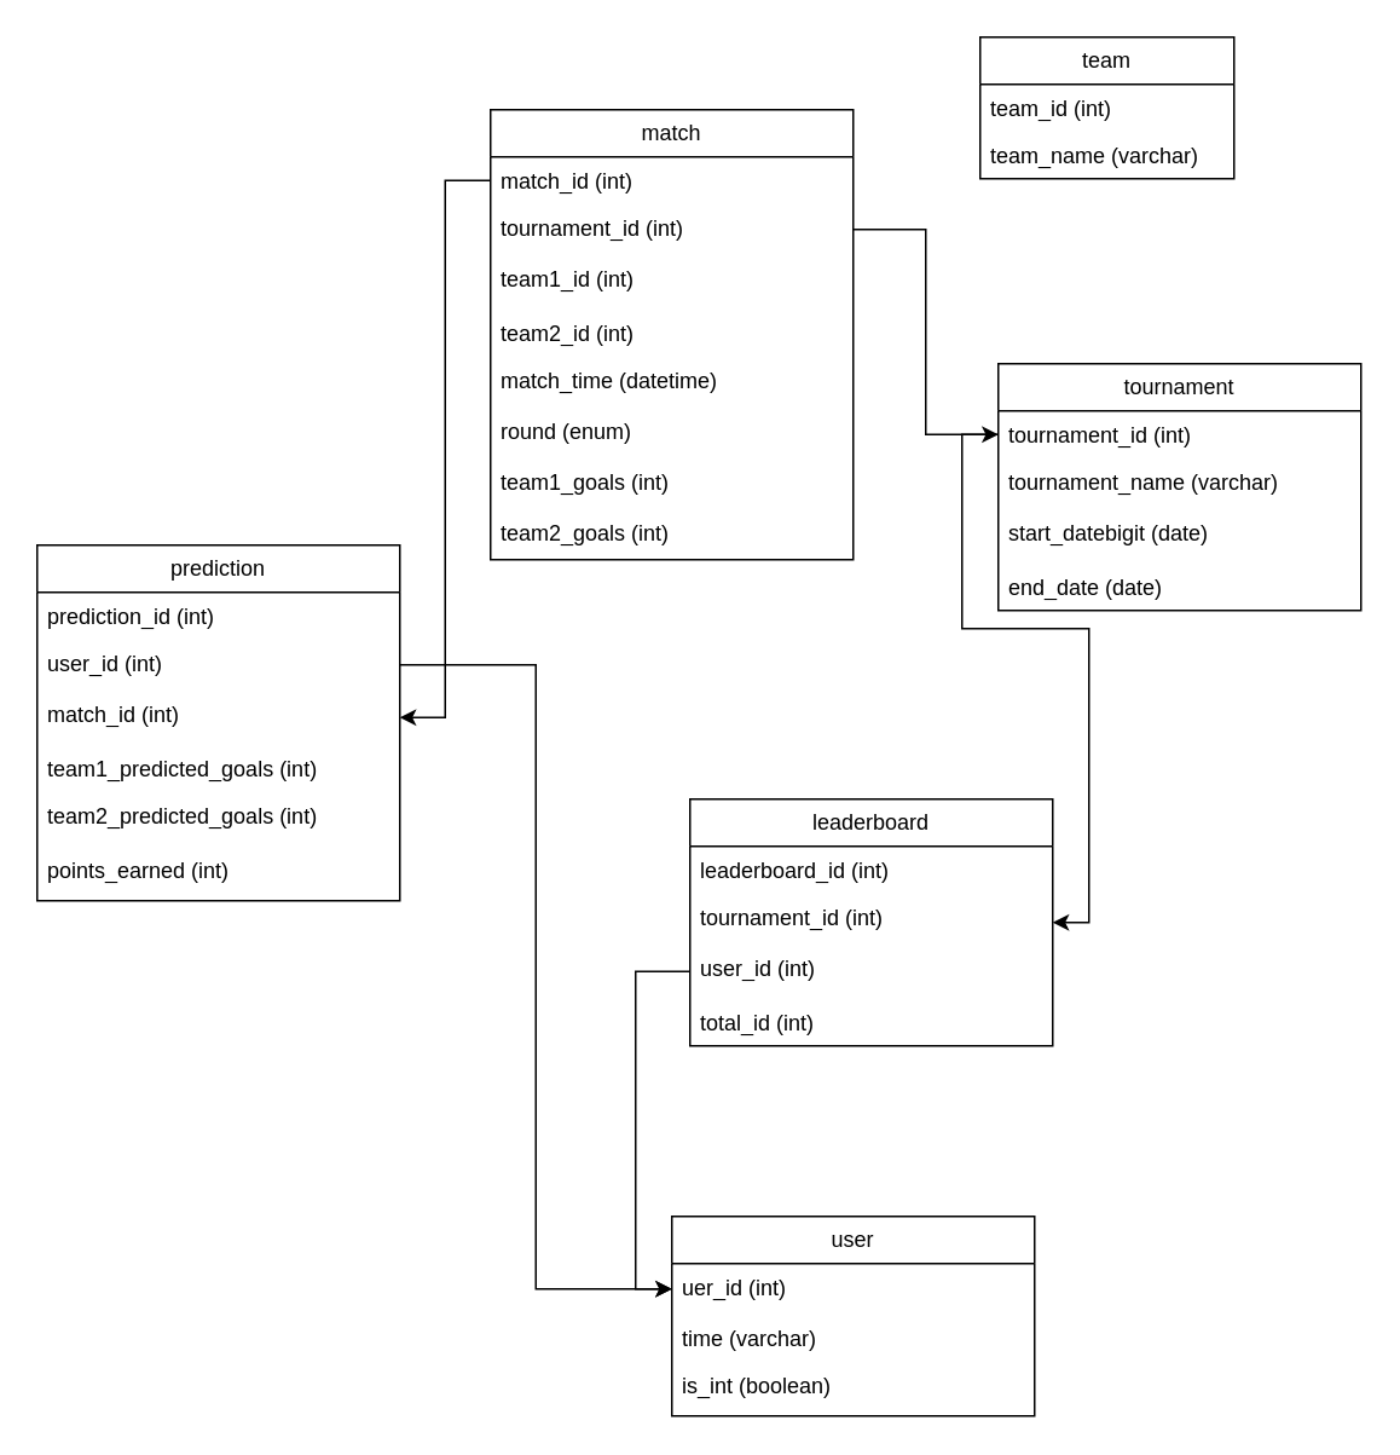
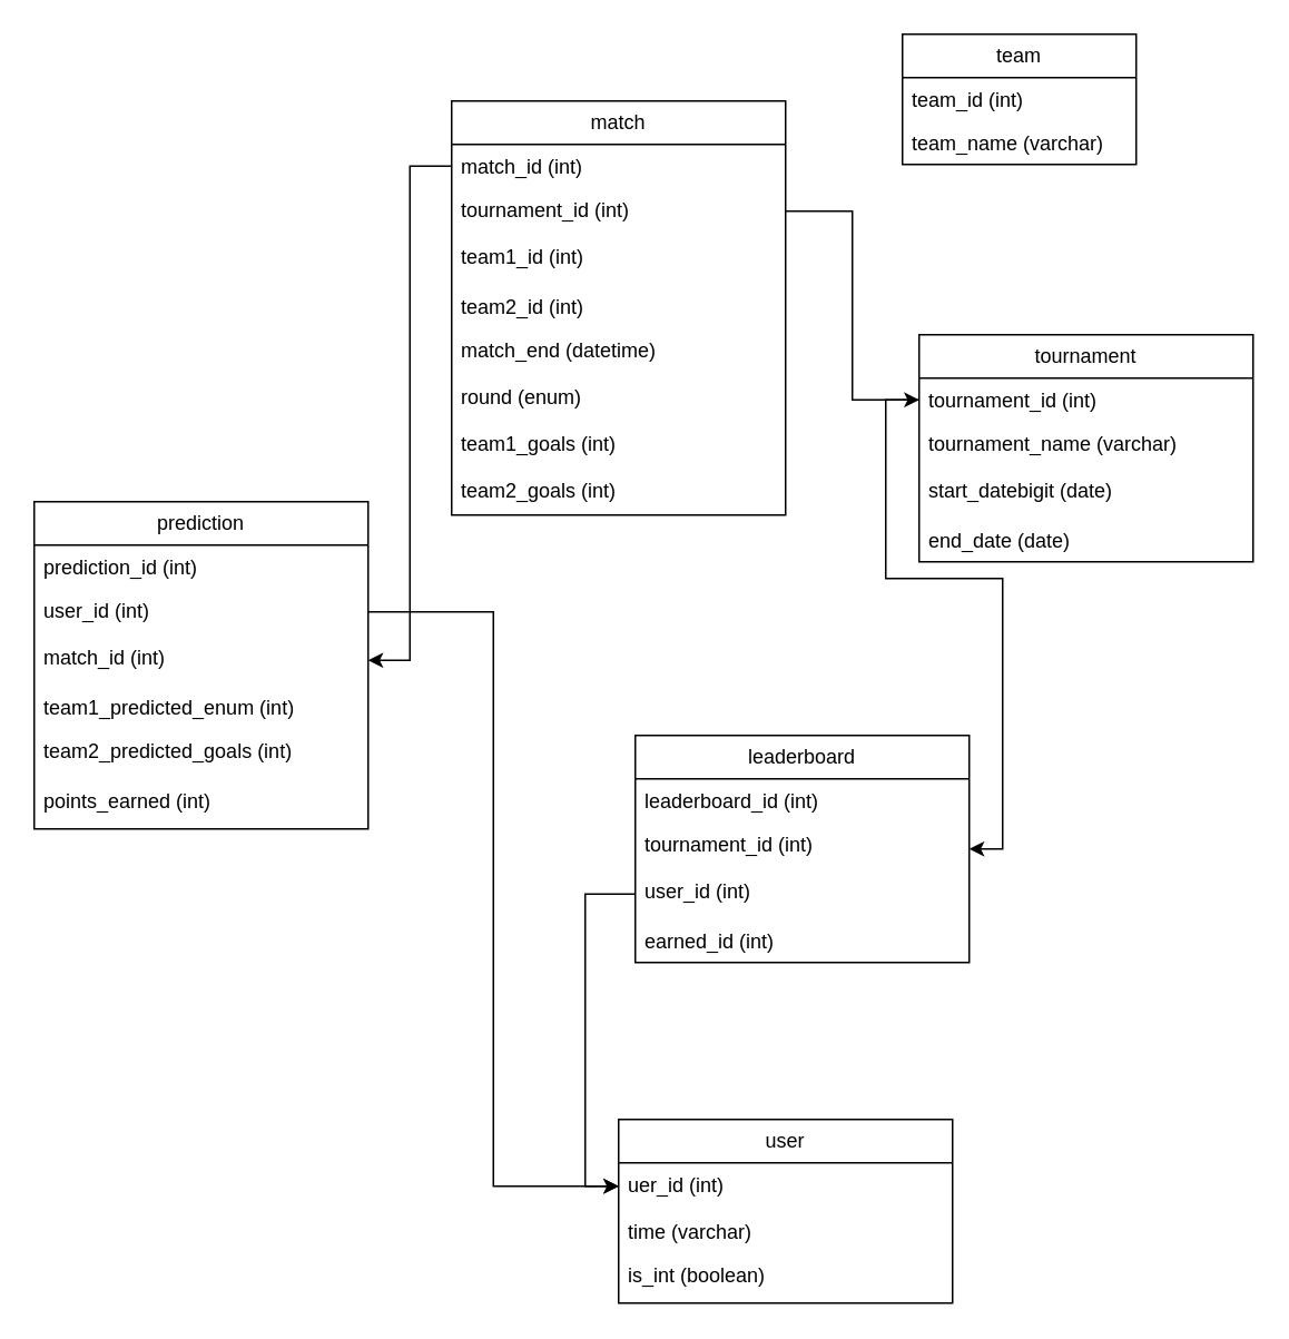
  <mxCell id="0" />
  <mxCell id="1" parent="0" />
  <mxCell id="2" value="team" style="swimlane;fontStyle=0;childLayout=stackLayout;horizontal=1;startSize=26;fillColor=none;horizontalStack=0;resizeParent=1;resizeParentMax=0;resizeLast=0;collapsible=1;marginBottom=0;whiteSpace=wrap;html=1;" parent="1" vertex="1"><mxGeometry x="540" y="20" width="140" height="78" as="geometry" /></mxCell>
  <mxCell id="3" value="team_id (int)" style="text;strokeColor=none;fillColor=none;align=left;verticalAlign=top;spacingLeft=4;spacingRight=4;overflow=hidden;rotatable=0;points=[[0,0.5],[1,0.5]];portConstraint=eastwest;whiteSpace=wrap;html=1;" parent="2" vertex="1"><mxGeometry y="26" width="140" height="26" as="geometry" /></mxCell>
  <mxCell id="4" value="team_name (varchar&lt;span style=&quot;background-color: initial;&quot;&gt;)&lt;/span&gt;" style="text;strokeColor=none;fillColor=none;align=left;verticalAlign=top;spacingLeft=4;spacingRight=4;overflow=hidden;rotatable=0;points=[[0,0.5],[1,0.5]];portConstraint=eastwest;whiteSpace=wrap;html=1;" parent="2" vertex="1"><mxGeometry y="52" width="140" height="26" as="geometry" /></mxCell>
  <mxCell id="5" value="tournament" style="swimlane;fontStyle=0;childLayout=stackLayout;horizontal=1;startSize=26;fillColor=none;horizontalStack=0;resizeParent=1;resizeParentMax=0;resizeLast=0;collapsible=1;marginBottom=0;whiteSpace=wrap;html=1;" parent="1" vertex="1"><mxGeometry x="550" y="200" width="200" height="136" as="geometry" /></mxCell>
  <mxCell id="6" value="tournament_id (int)" style="text;strokeColor=none;fillColor=none;align=left;verticalAlign=top;spacingLeft=4;spacingRight=4;overflow=hidden;rotatable=0;points=[[0,0.5],[1,0.5]];portConstraint=eastwest;whiteSpace=wrap;html=1;" parent="5" vertex="1"><mxGeometry y="26" width="200" height="26" as="geometry" /></mxCell>
  <mxCell id="7" value="tournament_name (varchar)" style="text;strokeColor=none;fillColor=none;align=left;verticalAlign=top;spacingLeft=4;spacingRight=4;overflow=hidden;rotatable=0;points=[[0,0.5],[1,0.5]];portConstraint=eastwest;whiteSpace=wrap;html=1;" parent="5" vertex="1"><mxGeometry y="52" width="200" height="28" as="geometry" /></mxCell>
  <mxCell id="8" value="start_datebigit (date)" style="text;strokeColor=none;fillColor=none;align=left;verticalAlign=top;spacingLeft=4;spacingRight=4;overflow=hidden;rotatable=0;points=[[0,0.5],[1,0.5]];portConstraint=eastwest;whiteSpace=wrap;html=1;" parent="5" vertex="1"><mxGeometry y="80" width="200" height="30" as="geometry" /></mxCell>
  <mxCell id="9" value="end_date (date)" style="text;strokeColor=none;fillColor=none;align=left;verticalAlign=top;spacingLeft=4;spacingRight=4;overflow=hidden;rotatable=0;points=[[0,0.5],[1,0.5]];portConstraint=eastwest;whiteSpace=wrap;html=1;" parent="5" vertex="1"><mxGeometry y="110" width="200" height="26" as="geometry" /></mxCell>
  <mxCell id="10" value="user" style="swimlane;fontStyle=0;childLayout=stackLayout;horizontal=1;startSize=26;fillColor=none;horizontalStack=0;resizeParent=1;resizeParentMax=0;resizeLast=0;collapsible=1;marginBottom=0;whiteSpace=wrap;html=1;" parent="1" vertex="1"><mxGeometry x="370" y="670" width="200" height="110" as="geometry" /></mxCell>
  <mxCell id="11" value="uer_id (int)" style="text;strokeColor=none;fillColor=none;align=left;verticalAlign=top;spacingLeft=4;spacingRight=4;overflow=hidden;rotatable=0;points=[[0,0.5],[1,0.5]];portConstraint=eastwest;whiteSpace=wrap;html=1;" parent="10" vertex="1"><mxGeometry y="26" width="200" height="28" as="geometry" /></mxCell>
  <mxCell id="12" value="time (varchar)" style="text;strokeColor=none;fillColor=none;align=left;verticalAlign=top;spacingLeft=4;spacingRight=4;overflow=hidden;rotatable=0;points=[[0,0.5],[1,0.5]];portConstraint=eastwest;whiteSpace=wrap;html=1;" parent="10" vertex="1"><mxGeometry y="54" width="200" height="26" as="geometry" /></mxCell>
  <mxCell id="13" value="is_int (boolean)" style="text;strokeColor=none;fillColor=none;align=left;verticalAlign=top;spacingLeft=4;spacingRight=4;overflow=hidden;rotatable=0;points=[[0,0.5],[1,0.5]];portConstraint=eastwest;whiteSpace=wrap;html=1;" parent="10" vertex="1"><mxGeometry y="80" width="200" height="30" as="geometry" /></mxCell>
  <mxCell id="14" value="prediction" style="swimlane;fontStyle=0;childLayout=stackLayout;horizontal=1;startSize=26;fillColor=none;horizontalStack=0;resizeParent=1;resizeParentMax=0;resizeLast=0;collapsible=1;marginBottom=0;whiteSpace=wrap;html=1;" parent="1" vertex="1"><mxGeometry x="20" y="300" width="200" height="196" as="geometry" /></mxCell>
  <mxCell id="15" value="prediction_id (int)" style="text;strokeColor=none;fillColor=none;align=left;verticalAlign=top;spacingLeft=4;spacingRight=4;overflow=hidden;rotatable=0;points=[[0,0.5],[1,0.5]];portConstraint=eastwest;whiteSpace=wrap;html=1;" parent="14" vertex="1"><mxGeometry y="26" width="200" height="26" as="geometry" /></mxCell>
  <mxCell id="16" value="user_id (int)" style="text;strokeColor=none;fillColor=none;align=left;verticalAlign=top;spacingLeft=4;spacingRight=4;overflow=hidden;rotatable=0;points=[[0,0.5],[1,0.5]];portConstraint=eastwest;whiteSpace=wrap;html=1;" parent="14" vertex="1"><mxGeometry y="52" width="200" height="28" as="geometry" /></mxCell>
  <mxCell id="17" value="match_id (int)" style="text;strokeColor=none;fillColor=none;align=left;verticalAlign=top;spacingLeft=4;spacingRight=4;overflow=hidden;rotatable=0;points=[[0,0.5],[1,0.5]];portConstraint=eastwest;whiteSpace=wrap;html=1;" parent="14" vertex="1"><mxGeometry y="80" width="200" height="30" as="geometry" /></mxCell>
- <mxCell id="18" value="team1_predicted_goals (int)" style="text;strokeColor=none;fillColor=none;align=left;verticalAlign=top;spacingLeft=4;spacingRight=4;overflow=hidden;rotatable=0;points=[[0,0.5],[1,0.5]];portConstraint=eastwest;whiteSpace=wrap;html=1;" parent="14" vertex="1"><mxGeometry y="110" width="200" height="26" as="geometry" /></mxCell>
+ <mxCell id="18" value="team1_predicted_enum (int)" style="text;strokeColor=none;fillColor=none;align=left;verticalAlign=top;spacingLeft=4;spacingRight=4;overflow=hidden;rotatable=0;points=[[0,0.5],[1,0.5]];portConstraint=eastwest;whiteSpace=wrap;html=1;" parent="14" vertex="1"><mxGeometry y="110" width="200" height="26" as="geometry" /></mxCell>
  <mxCell id="19" value="team2_predicted_goals (int)" style="text;strokeColor=none;fillColor=none;align=left;verticalAlign=top;spacingLeft=4;spacingRight=4;overflow=hidden;rotatable=0;points=[[0,0.5],[1,0.5]];portConstraint=eastwest;whiteSpace=wrap;html=1;" parent="14" vertex="1"><mxGeometry y="136" width="200" height="30" as="geometry" /></mxCell>
  <mxCell id="20" value="points_earned (int)" style="text;strokeColor=none;fillColor=none;align=left;verticalAlign=top;spacingLeft=4;spacingRight=4;overflow=hidden;rotatable=0;points=[[0,0.5],[1,0.5]];portConstraint=eastwest;whiteSpace=wrap;html=1;" parent="14" vertex="1"><mxGeometry y="166" width="200" height="30" as="geometry" /></mxCell>
  <mxCell id="21" value="leaderboard" style="swimlane;fontStyle=0;childLayout=stackLayout;horizontal=1;startSize=26;fillColor=none;horizontalStack=0;resizeParent=1;resizeParentMax=0;resizeLast=0;collapsible=1;marginBottom=0;whiteSpace=wrap;html=1;" parent="1" vertex="1"><mxGeometry x="380" y="440" width="200" height="136" as="geometry" /></mxCell>
  <mxCell id="22" value="leaderboard_id (int)" style="text;strokeColor=none;fillColor=none;align=left;verticalAlign=top;spacingLeft=4;spacingRight=4;overflow=hidden;rotatable=0;points=[[0,0.5],[1,0.5]];portConstraint=eastwest;whiteSpace=wrap;html=1;" parent="21" vertex="1"><mxGeometry y="26" width="200" height="26" as="geometry" /></mxCell>
  <mxCell id="23" value="tournament_id (int)" style="text;strokeColor=none;fillColor=none;align=left;verticalAlign=top;spacingLeft=4;spacingRight=4;overflow=hidden;rotatable=0;points=[[0,0.5],[1,0.5]];portConstraint=eastwest;whiteSpace=wrap;html=1;" parent="21" vertex="1"><mxGeometry y="52" width="200" height="28" as="geometry" /></mxCell>
  <mxCell id="24" value="user_id (int)" style="text;strokeColor=none;fillColor=none;align=left;verticalAlign=top;spacingLeft=4;spacingRight=4;overflow=hidden;rotatable=0;points=[[0,0.5],[1,0.5]];portConstraint=eastwest;whiteSpace=wrap;html=1;" parent="21" vertex="1"><mxGeometry y="80" width="200" height="30" as="geometry" /></mxCell>
- <mxCell id="25" value="total_id (int)" style="text;strokeColor=none;fillColor=none;align=left;verticalAlign=top;spacingLeft=4;spacingRight=4;overflow=hidden;rotatable=0;points=[[0,0.5],[1,0.5]];portConstraint=eastwest;whiteSpace=wrap;html=1;" parent="21" vertex="1"><mxGeometry y="110" width="200" height="26" as="geometry" /></mxCell>
+ <mxCell id="25" value="earned_id (int)" style="text;strokeColor=none;fillColor=none;align=left;verticalAlign=top;spacingLeft=4;spacingRight=4;overflow=hidden;rotatable=0;points=[[0,0.5],[1,0.5]];portConstraint=eastwest;whiteSpace=wrap;html=1;" parent="21" vertex="1"><mxGeometry y="110" width="200" height="26" as="geometry" /></mxCell>
  <mxCell id="26" value="match" style="swimlane;fontStyle=0;childLayout=stackLayout;horizontal=1;startSize=26;fillColor=none;horizontalStack=0;resizeParent=1;resizeParentMax=0;resizeLast=0;collapsible=1;marginBottom=0;whiteSpace=wrap;html=1;" parent="1" vertex="1"><mxGeometry x="270" y="60" width="200" height="248" as="geometry" /></mxCell>
  <mxCell id="27" value="match_id (int)" style="text;strokeColor=none;fillColor=none;align=left;verticalAlign=top;spacingLeft=4;spacingRight=4;overflow=hidden;rotatable=0;points=[[0,0.5],[1,0.5]];portConstraint=eastwest;whiteSpace=wrap;html=1;" parent="26" vertex="1"><mxGeometry y="26" width="200" height="26" as="geometry" /></mxCell>
  <mxCell id="28" value="tournament_id (int)" style="text;strokeColor=none;fillColor=none;align=left;verticalAlign=top;spacingLeft=4;spacingRight=4;overflow=hidden;rotatable=0;points=[[0,0.5],[1,0.5]];portConstraint=eastwest;whiteSpace=wrap;html=1;" parent="26" vertex="1"><mxGeometry y="52" width="200" height="28" as="geometry" /></mxCell>
  <mxCell id="29" value="team1_id (int)" style="text;strokeColor=none;fillColor=none;align=left;verticalAlign=top;spacingLeft=4;spacingRight=4;overflow=hidden;rotatable=0;points=[[0,0.5],[1,0.5]];portConstraint=eastwest;whiteSpace=wrap;html=1;" parent="26" vertex="1"><mxGeometry y="80" width="200" height="30" as="geometry" /></mxCell>
  <mxCell id="30" value="team2_id (int)" style="text;strokeColor=none;fillColor=none;align=left;verticalAlign=top;spacingLeft=4;spacingRight=4;overflow=hidden;rotatable=0;points=[[0,0.5],[1,0.5]];portConstraint=eastwest;whiteSpace=wrap;html=1;" parent="26" vertex="1"><mxGeometry y="110" width="200" height="26" as="geometry" /></mxCell>
- <mxCell id="31" value="match_time (datetime)" style="text;strokeColor=none;fillColor=none;align=left;verticalAlign=top;spacingLeft=4;spacingRight=4;overflow=hidden;rotatable=0;points=[[0,0.5],[1,0.5]];portConstraint=eastwest;whiteSpace=wrap;html=1;" parent="26" vertex="1"><mxGeometry y="136" width="200" height="28" as="geometry" /></mxCell>
+ <mxCell id="31" value="match_end (datetime)" style="text;strokeColor=none;fillColor=none;align=left;verticalAlign=top;spacingLeft=4;spacingRight=4;overflow=hidden;rotatable=0;points=[[0,0.5],[1,0.5]];portConstraint=eastwest;whiteSpace=wrap;html=1;" parent="26" vertex="1"><mxGeometry y="136" width="200" height="28" as="geometry" /></mxCell>
  <mxCell id="32" value="round (enum)" style="text;strokeColor=none;fillColor=none;align=left;verticalAlign=top;spacingLeft=4;spacingRight=4;overflow=hidden;rotatable=0;points=[[0,0.5],[1,0.5]];portConstraint=eastwest;whiteSpace=wrap;html=1;" parent="26" vertex="1"><mxGeometry y="164" width="200" height="28" as="geometry" /></mxCell>
  <mxCell id="33" value="team1_goals (int)" style="text;strokeColor=none;fillColor=none;align=left;verticalAlign=top;spacingLeft=4;spacingRight=4;overflow=hidden;rotatable=0;points=[[0,0.5],[1,0.5]];portConstraint=eastwest;whiteSpace=wrap;html=1;" parent="26" vertex="1"><mxGeometry y="192" width="200" height="28" as="geometry" /></mxCell>
  <mxCell id="34" value="team2_goals (int)" style="text;strokeColor=none;fillColor=none;align=left;verticalAlign=top;spacingLeft=4;spacingRight=4;overflow=hidden;rotatable=0;points=[[0,0.5],[1,0.5]];portConstraint=eastwest;whiteSpace=wrap;html=1;" parent="26" vertex="1"><mxGeometry y="220" width="200" height="28" as="geometry" /></mxCell>
  <mxCell id="35" style="edgeStyle=orthogonalEdgeStyle;rounded=0;orthogonalLoop=1;jettySize=auto;html=1;exitX=1;exitY=0.5;exitDx=0;exitDy=0;entryX=0;entryY=0.5;entryDx=0;entryDy=0;" parent="1" source="28" target="6" edge="1"><mxGeometry relative="1" as="geometry" /></mxCell>
  <mxCell id="36" style="edgeStyle=orthogonalEdgeStyle;rounded=0;orthogonalLoop=1;jettySize=auto;html=1;exitX=0;exitY=0.5;exitDx=0;exitDy=0;entryX=1;entryY=0.5;entryDx=0;entryDy=0;" parent="1" source="6" target="21" edge="1"><mxGeometry relative="1" as="geometry" /></mxCell>
  <mxCell id="37" style="edgeStyle=orthogonalEdgeStyle;rounded=0;orthogonalLoop=1;jettySize=auto;html=1;exitX=0;exitY=0.5;exitDx=0;exitDy=0;entryX=0;entryY=0.5;entryDx=0;entryDy=0;" parent="1" source="24" target="11" edge="1"><mxGeometry relative="1" as="geometry" /></mxCell>
  <mxCell id="38" style="edgeStyle=orthogonalEdgeStyle;rounded=0;orthogonalLoop=1;jettySize=auto;html=1;exitX=1;exitY=0.5;exitDx=0;exitDy=0;entryX=0;entryY=0.5;entryDx=0;entryDy=0;" parent="1" source="16" target="11" edge="1"><mxGeometry relative="1" as="geometry" /></mxCell>
  <mxCell id="39" style="edgeStyle=orthogonalEdgeStyle;rounded=0;orthogonalLoop=1;jettySize=auto;html=1;exitX=0;exitY=0.5;exitDx=0;exitDy=0;entryX=1;entryY=0.5;entryDx=0;entryDy=0;" parent="1" source="27" target="17" edge="1"><mxGeometry relative="1" as="geometry" /></mxCell>
